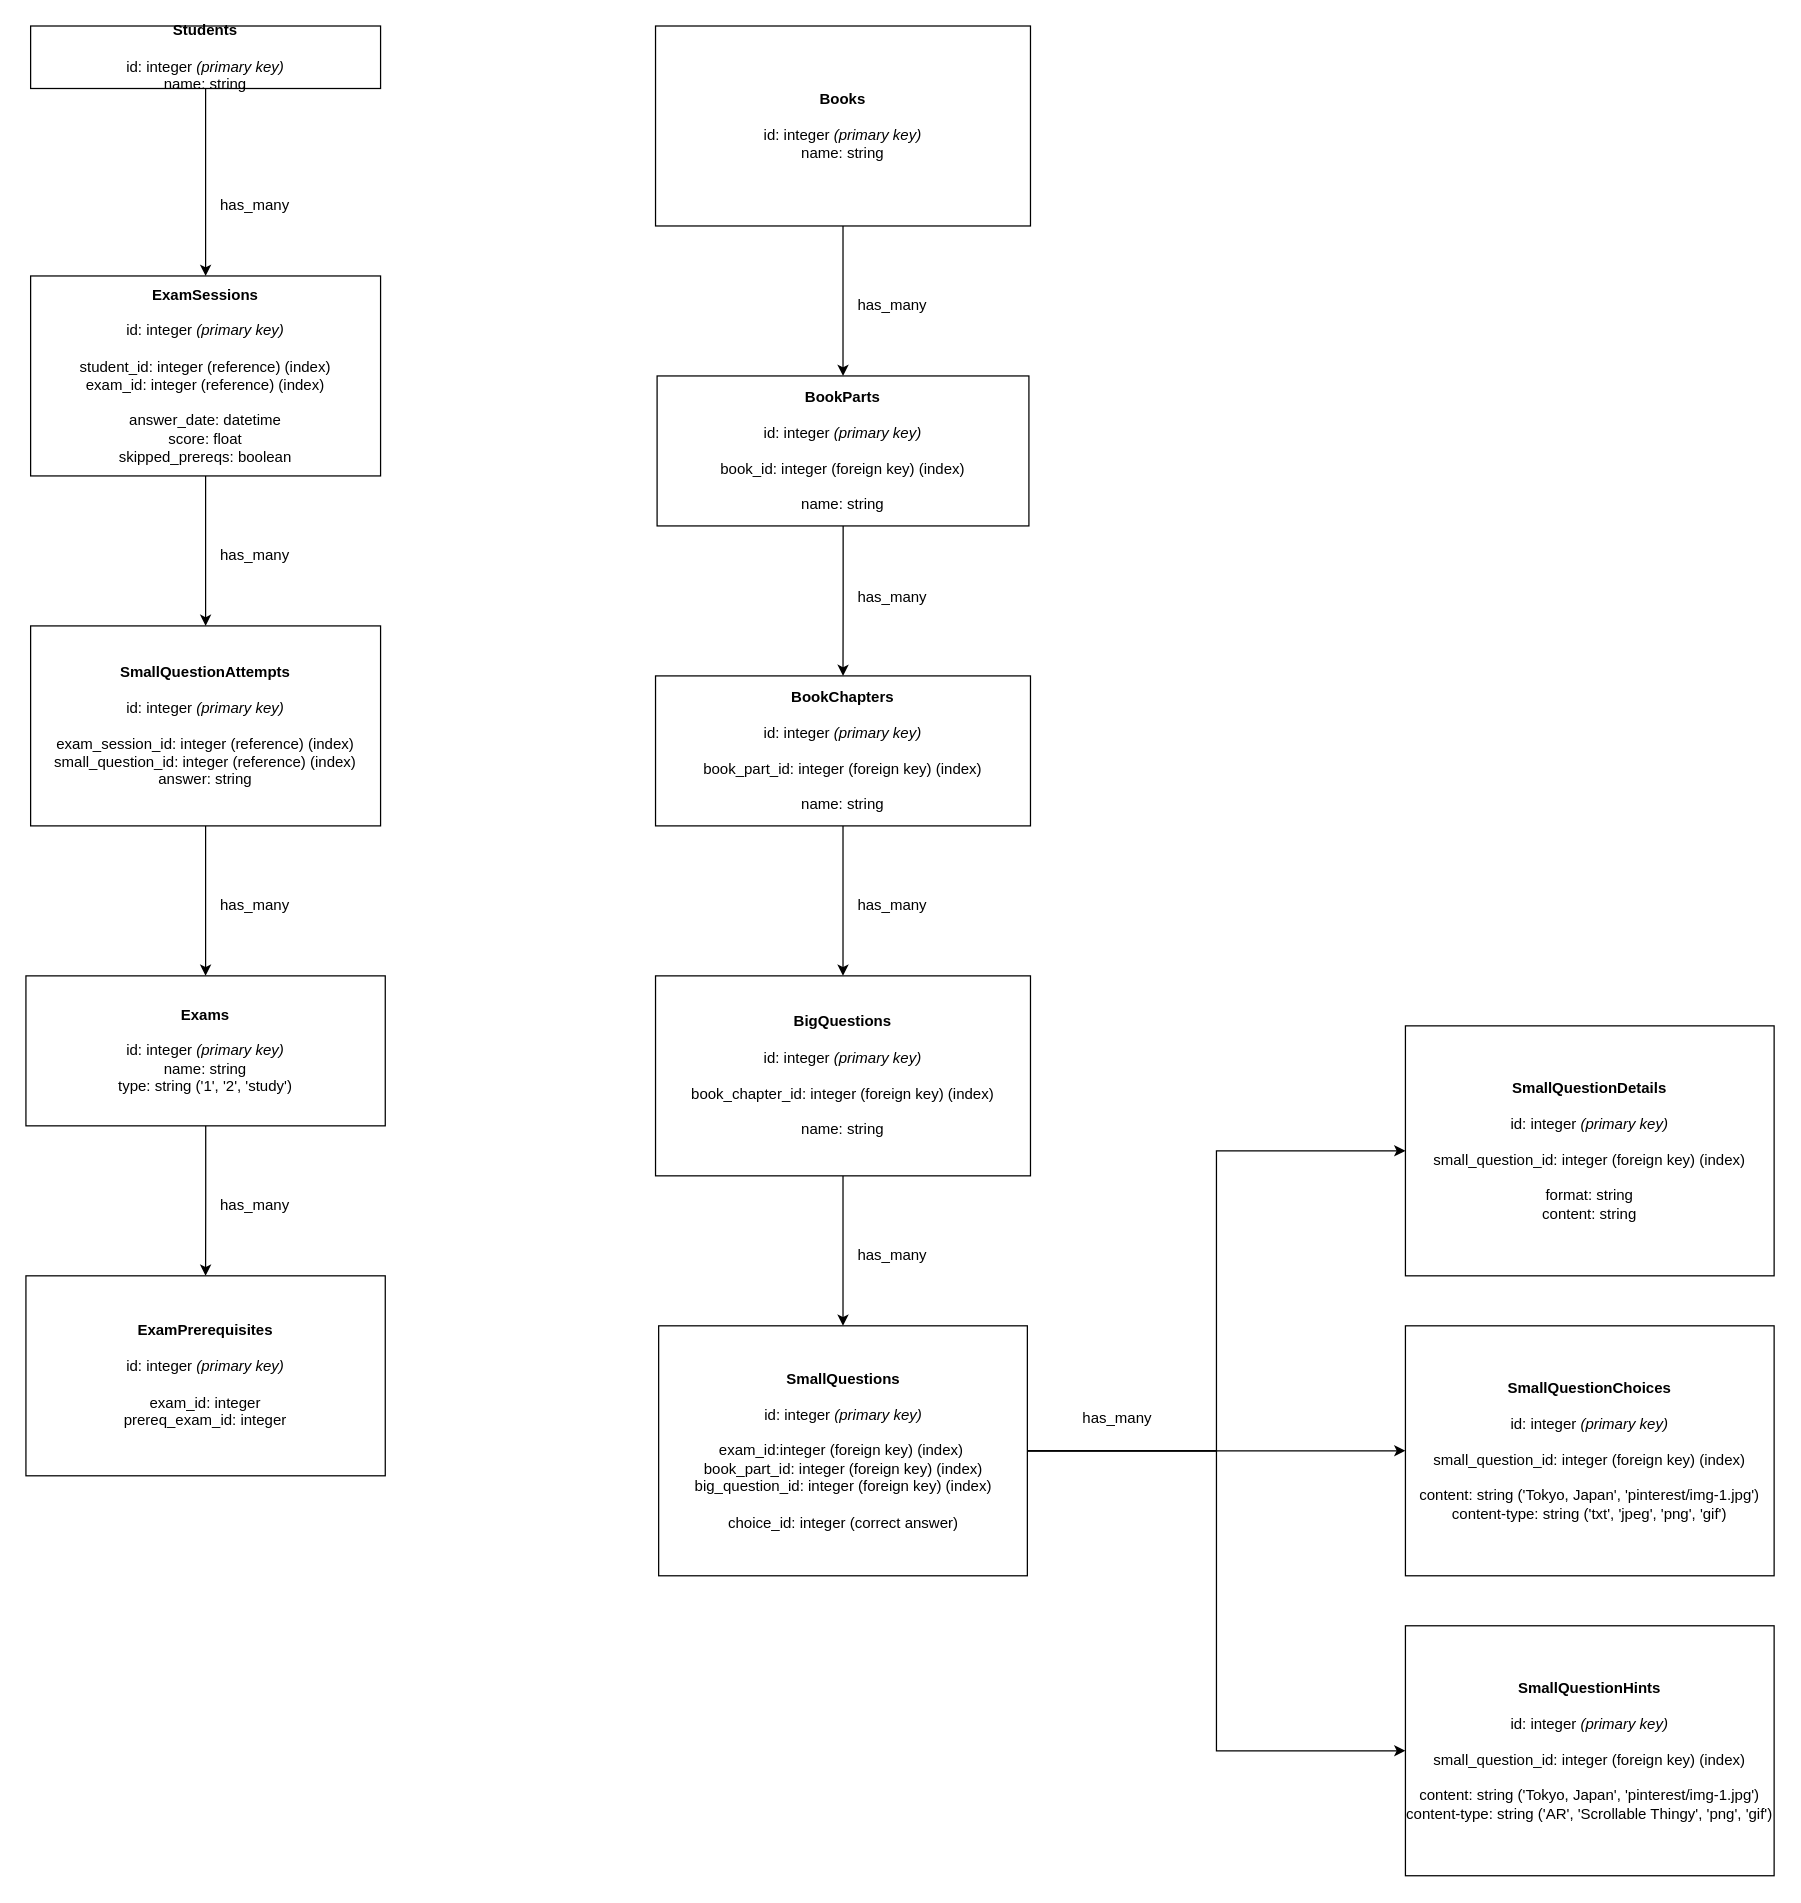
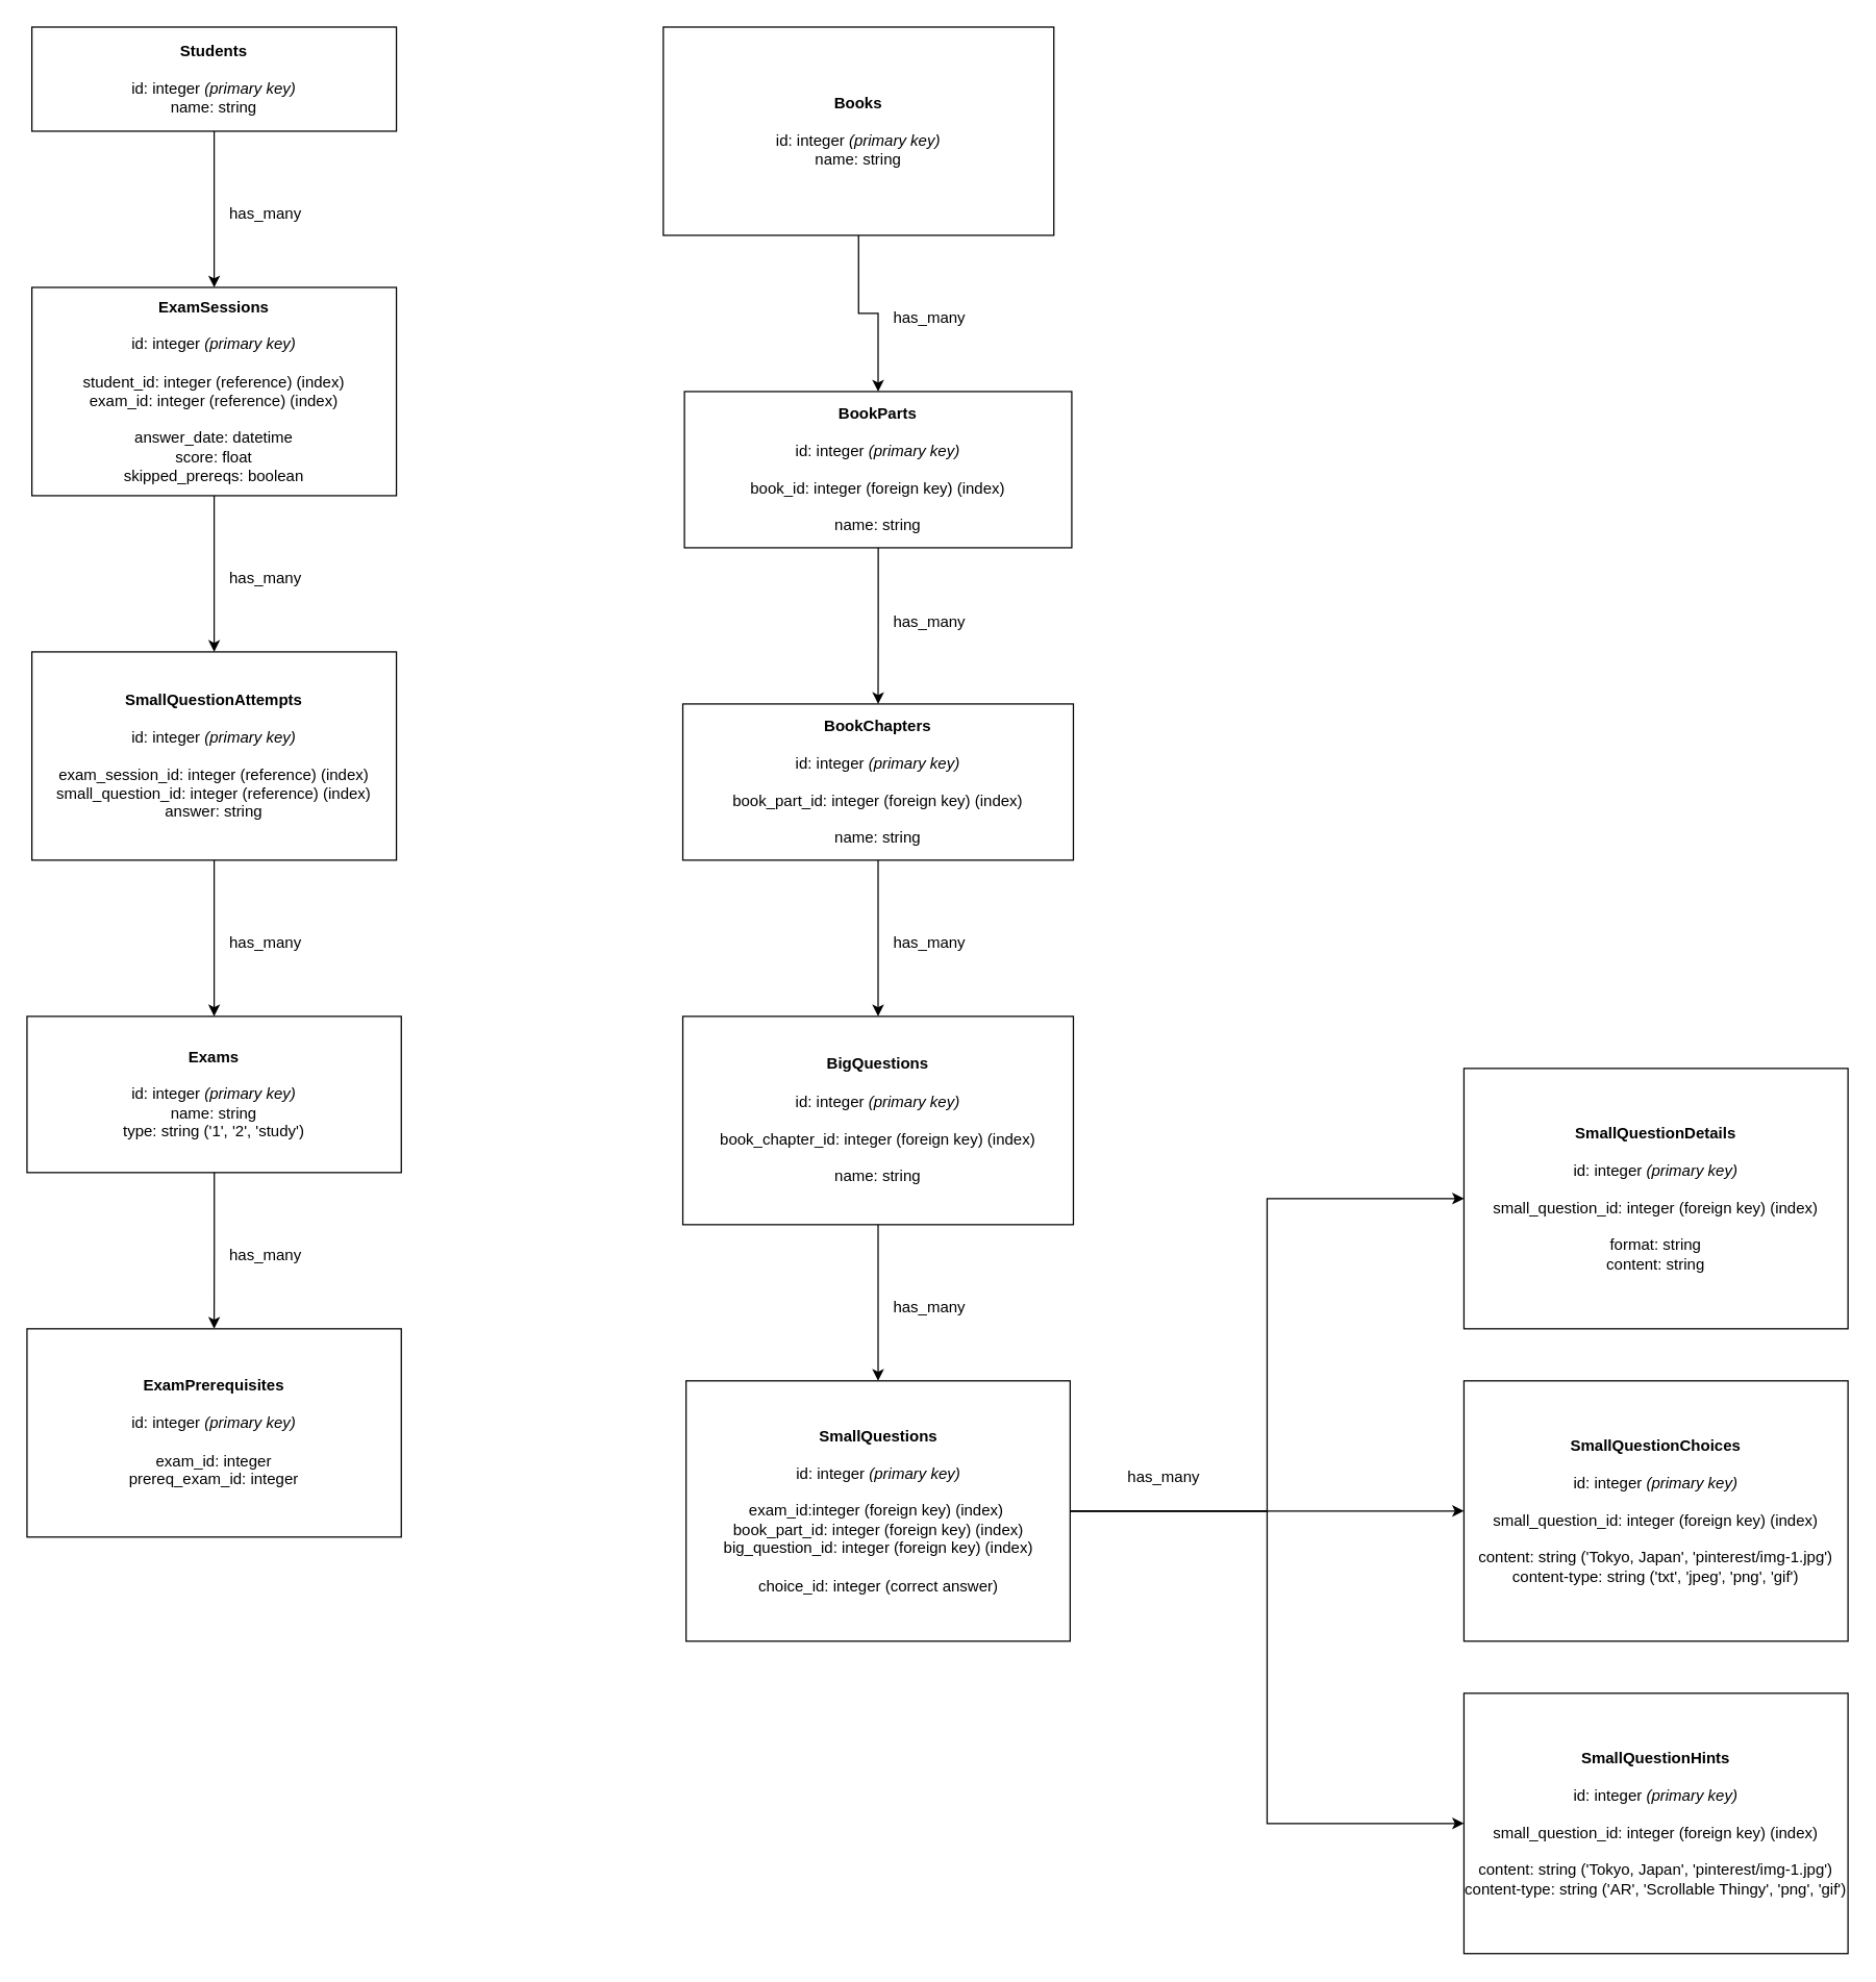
  <mxCell id="0" />
  <mxCell id="1" parent="0" />
  <mxCell id="2" style="edgeStyle=orthogonalEdgeStyle;rounded=0;orthogonalLoop=1;jettySize=auto;html=1;entryX=0.5;entryY=0;entryDx=0;entryDy=0;" edge="1" parent="1" source="3" target="19"><mxGeometry relative="1" as="geometry" /></mxCell>
- <mxCell id="3" value="&lt;b&gt;Students&lt;/b&gt;&lt;br&gt;&lt;br&gt;id: integer&lt;i&gt;&amp;nbsp;(primary key)&lt;/i&gt;&lt;br&gt;name: string" style="rounded=0;whiteSpace=wrap;html=1;" vertex="1" parent="1"><mxGeometry x="24" y="20" width="280" height="50" as="geometry" /></mxCell>
+ <mxCell id="3" value="&lt;b&gt;Students&lt;/b&gt;&lt;br&gt;&lt;br&gt;id: integer&lt;i&gt;&amp;nbsp;(primary key)&lt;/i&gt;&lt;br&gt;name: string" style="rounded=0;whiteSpace=wrap;html=1;" vertex="1" parent="1"><mxGeometry x="24" y="20" width="280" height="80" as="geometry" /></mxCell>
  <mxCell id="4" style="edgeStyle=orthogonalEdgeStyle;rounded=0;orthogonalLoop=1;jettySize=auto;html=1;entryX=0.5;entryY=0;entryDx=0;entryDy=0;" edge="1" parent="1" source="5" target="23"><mxGeometry relative="1" as="geometry" /></mxCell>
  <mxCell id="5" value="&lt;b&gt;Exams&lt;/b&gt;&lt;br&gt;&lt;br&gt;id: integer&lt;i&gt;&amp;nbsp;(primary key)&lt;/i&gt;&lt;br&gt;name: string&lt;br&gt;type: string ('1', '2', 'study')" style="rounded=0;whiteSpace=wrap;html=1;" vertex="1" parent="1"><mxGeometry x="20.25" y="780" width="287.5" height="120" as="geometry" /></mxCell>
  <mxCell id="6" style="edgeStyle=orthogonalEdgeStyle;rounded=0;orthogonalLoop=1;jettySize=auto;html=1;entryX=0.5;entryY=0;entryDx=0;entryDy=0;" edge="1" parent="1" source="7" target="9"><mxGeometry relative="1" as="geometry" /></mxCell>
- <mxCell id="7" value="&lt;b&gt;Books&lt;br&gt;&lt;/b&gt;&lt;br&gt;id: integer&lt;i&gt; (primary key)&lt;/i&gt;&lt;br&gt;name: string" style="rounded=0;whiteSpace=wrap;html=1;" vertex="1" parent="1"><mxGeometry x="524" y="20" width="300" height="160" as="geometry" /></mxCell>
+ <mxCell id="7" value="&lt;b&gt;Books&lt;br&gt;&lt;/b&gt;&lt;br&gt;id: integer&lt;i&gt; (primary key)&lt;/i&gt;&lt;br&gt;name: string" style="rounded=0;whiteSpace=wrap;html=1;" vertex="1" parent="1"><mxGeometry x="509" y="20" width="300" height="160" as="geometry" /></mxCell>
  <mxCell id="8" style="edgeStyle=orthogonalEdgeStyle;rounded=0;orthogonalLoop=1;jettySize=auto;html=1;entryX=0.5;entryY=0;entryDx=0;entryDy=0;" edge="1" parent="1" source="9" target="11"><mxGeometry relative="1" as="geometry" /></mxCell>
  <mxCell id="9" value="&lt;b&gt;BookParts&lt;br&gt;&lt;/b&gt;&lt;br&gt;id: integer&lt;i&gt;&amp;nbsp;(primary key)&lt;/i&gt;&lt;br&gt;&lt;br&gt;book_id: integer (foreign key) (index)&lt;br&gt;&lt;br&gt;name: string" style="rounded=0;whiteSpace=wrap;html=1;" vertex="1" parent="1"><mxGeometry x="525.25" y="300" width="297.5" height="120" as="geometry" /></mxCell>
  <mxCell id="10" style="edgeStyle=orthogonalEdgeStyle;rounded=0;orthogonalLoop=1;jettySize=auto;html=1;entryX=0.5;entryY=0;entryDx=0;entryDy=0;" edge="1" parent="1" source="11" target="13"><mxGeometry relative="1" as="geometry" /></mxCell>
  <mxCell id="11" value="&lt;b&gt;BookChapters&lt;/b&gt;&lt;br&gt;&lt;br&gt;id: integer&lt;i&gt;&amp;nbsp;(primary key)&lt;/i&gt;&lt;br&gt;&lt;br&gt;book_part_id: integer (foreign key) (index)&lt;br&gt;&lt;br&gt;name: string" style="rounded=0;whiteSpace=wrap;html=1;" vertex="1" parent="1"><mxGeometry x="524" y="540" width="300" height="120" as="geometry" /></mxCell>
  <mxCell id="12" style="edgeStyle=orthogonalEdgeStyle;rounded=0;orthogonalLoop=1;jettySize=auto;html=1;entryX=0.5;entryY=0;entryDx=0;entryDy=0;" edge="1" parent="1" source="13" target="17"><mxGeometry relative="1" as="geometry" /></mxCell>
  <mxCell id="13" value="&lt;b&gt;BigQuestions&lt;/b&gt;&lt;br&gt;&lt;br&gt;id: integer&lt;i&gt;&amp;nbsp;(primary key)&lt;/i&gt;&lt;br&gt;&lt;br&gt;book_chapter_id: integer (foreign key) (index)&lt;br&gt;&lt;br&gt;name: string" style="rounded=0;whiteSpace=wrap;html=1;" vertex="1" parent="1"><mxGeometry x="524" y="780" width="300" height="160" as="geometry" /></mxCell>
  <mxCell id="14" style="edgeStyle=orthogonalEdgeStyle;rounded=0;orthogonalLoop=1;jettySize=auto;html=1;entryX=0;entryY=0.5;entryDx=0;entryDy=0;" edge="1" parent="1" source="17" target="22"><mxGeometry relative="1" as="geometry" /></mxCell>
  <mxCell id="15" style="edgeStyle=orthogonalEdgeStyle;rounded=0;orthogonalLoop=1;jettySize=auto;html=1;entryX=0;entryY=0.5;entryDx=0;entryDy=0;" edge="1" parent="1" source="17" target="25"><mxGeometry relative="1" as="geometry" /></mxCell>
  <mxCell id="16" style="edgeStyle=orthogonalEdgeStyle;rounded=0;orthogonalLoop=1;jettySize=auto;html=1;entryX=0;entryY=0.5;entryDx=0;entryDy=0;" edge="1" parent="1" source="17" target="24"><mxGeometry relative="1" as="geometry" /></mxCell>
  <mxCell id="17" value="&lt;b&gt;SmallQuestions&lt;/b&gt;&lt;br&gt;&lt;br&gt;id: integer&lt;i&gt;&amp;nbsp;(primary key)&lt;/i&gt;&lt;br&gt;&lt;br&gt;exam_id:integer (foreign key) (index)&amp;nbsp;&lt;br&gt;book_part_id: integer (foreign key) (index)&lt;br&gt;big_question_id: integer (foreign key) (index)&lt;br&gt;&lt;br&gt;choice_id: integer (correct answer)" style="rounded=0;whiteSpace=wrap;html=1;" vertex="1" parent="1"><mxGeometry x="526.5" y="1060" width="295" height="200" as="geometry" /></mxCell>
  <mxCell id="18" style="edgeStyle=orthogonalEdgeStyle;rounded=0;orthogonalLoop=1;jettySize=auto;html=1;entryX=0.5;entryY=0;entryDx=0;entryDy=0;" edge="1" parent="1" source="19" target="21"><mxGeometry relative="1" as="geometry" /></mxCell>
  <mxCell id="19" value="&lt;b&gt;ExamSessions&lt;/b&gt;&lt;br&gt;&lt;br&gt;id: integer&lt;i&gt;&amp;nbsp;(primary key)&lt;/i&gt;&lt;br&gt;&lt;br&gt;student_id: integer&amp;nbsp;(reference) (index)&lt;br&gt;exam_id: integer&amp;nbsp;(reference) (index)&lt;br&gt;&lt;br&gt;answer_date: datetime&lt;br&gt;score: float&lt;br&gt;skipped_prereqs: boolean" style="rounded=0;whiteSpace=wrap;html=1;" vertex="1" parent="1"><mxGeometry x="24" y="220" width="280" height="160" as="geometry" /></mxCell>
  <mxCell id="20" style="edgeStyle=orthogonalEdgeStyle;rounded=0;orthogonalLoop=1;jettySize=auto;html=1;entryX=0.5;entryY=0;entryDx=0;entryDy=0;" edge="1" parent="1" source="21" target="5"><mxGeometry relative="1" as="geometry" /></mxCell>
  <mxCell id="21" value="&lt;b&gt;SmallQuestionAttempts&lt;/b&gt;&lt;br&gt;&lt;br&gt;id: integer&lt;i&gt;&amp;nbsp;(primary key)&lt;/i&gt;&lt;br&gt;&lt;br&gt;exam_session_id:&amp;nbsp;integer (reference) (index)&lt;br&gt;small_question_id: integer (reference) (index)&lt;br&gt;answer: string" style="rounded=0;whiteSpace=wrap;html=1;" vertex="1" parent="1"><mxGeometry x="24" y="500" width="280" height="160" as="geometry" /></mxCell>
  <mxCell id="22" value="&lt;b&gt;SmallQuestionChoices&lt;/b&gt;&lt;br&gt;&lt;br&gt;id: integer&lt;i&gt;&amp;nbsp;(primary key)&lt;/i&gt;&lt;br&gt;&lt;br&gt;small_question_id: integer (foreign key) (index)&lt;br&gt;&lt;br&gt;content: string ('Tokyo, Japan', 'pinterest/img-1.jpg')&lt;br&gt;content-type: string ('txt', 'jpeg', 'png', 'gif')" style="rounded=0;whiteSpace=wrap;html=1;" vertex="1" parent="1"><mxGeometry x="1124" y="1060" width="295" height="200" as="geometry" /></mxCell>
  <mxCell id="23" value="&lt;b&gt;ExamPrerequisites&lt;/b&gt;&lt;br&gt;&lt;br&gt;id: integer&lt;i&gt;&amp;nbsp;(primary key)&lt;/i&gt;&lt;br&gt;&lt;br&gt;exam_id: integer&lt;br&gt;prereq_exam_id: integer" style="rounded=0;whiteSpace=wrap;html=1;" vertex="1" parent="1"><mxGeometry x="20.25" y="1020" width="287.5" height="160" as="geometry" /></mxCell>
  <mxCell id="24" value="&lt;b&gt;SmallQuestionHints&lt;/b&gt;&lt;br&gt;&lt;br&gt;id: integer&lt;i&gt;&amp;nbsp;(primary key)&lt;/i&gt;&lt;br&gt;&lt;br&gt;small_question_id: integer (foreign key) (index)&lt;br&gt;&lt;br&gt;content: string ('Tokyo, Japan', 'pinterest/img-1.jpg')&lt;br&gt;content-type: string ('AR', 'Scrollable Thingy', 'png', 'gif')" style="rounded=0;whiteSpace=wrap;html=1;" vertex="1" parent="1"><mxGeometry x="1124" y="1300" width="295" height="200" as="geometry" /></mxCell>
  <mxCell id="25" value="&lt;b&gt;SmallQuestionDetails&lt;/b&gt;&lt;br&gt;&lt;br&gt;id: integer&lt;i&gt;&amp;nbsp;(primary key)&lt;/i&gt;&lt;br&gt;&lt;br&gt;small_question_id: integer (foreign key) (index)&lt;br&gt;&lt;br&gt;format: string&lt;br&gt;content: string" style="rounded=0;whiteSpace=wrap;html=1;" vertex="1" parent="1"><mxGeometry x="1124" y="820" width="295" height="200" as="geometry" /></mxCell>
  <mxCell id="26" value="&lt;div style=&quot;text-align: center&quot;&gt;&lt;span&gt;&lt;font face=&quot;helvetica&quot;&gt;has_many&lt;/font&gt;&lt;/span&gt;&lt;/div&gt;" style="text;whiteSpace=wrap;html=1;" vertex="1" parent="1"><mxGeometry x="684" y="230" width="70" height="30" as="geometry" /></mxCell>
  <mxCell id="27" value="&lt;div style=&quot;text-align: center&quot;&gt;&lt;span&gt;&lt;font face=&quot;helvetica&quot;&gt;has_many&lt;/font&gt;&lt;/span&gt;&lt;/div&gt;" style="text;whiteSpace=wrap;html=1;" vertex="1" parent="1"><mxGeometry x="684" y="463" width="70" height="30" as="geometry" /></mxCell>
  <mxCell id="28" value="&lt;div style=&quot;text-align: center&quot;&gt;&lt;span&gt;&lt;font face=&quot;helvetica&quot;&gt;has_many&lt;/font&gt;&lt;/span&gt;&lt;/div&gt;" style="text;whiteSpace=wrap;html=1;" vertex="1" parent="1"><mxGeometry x="684" y="710" width="70" height="30" as="geometry" /></mxCell>
  <mxCell id="29" value="&lt;div style=&quot;text-align: center&quot;&gt;&lt;span&gt;&lt;font face=&quot;helvetica&quot;&gt;has_many&lt;/font&gt;&lt;/span&gt;&lt;/div&gt;" style="text;whiteSpace=wrap;html=1;" vertex="1" parent="1"><mxGeometry x="684" y="990" width="70" height="30" as="geometry" /></mxCell>
  <mxCell id="30" value="&lt;div style=&quot;text-align: center&quot;&gt;&lt;span&gt;&lt;font face=&quot;helvetica&quot;&gt;has_many&lt;/font&gt;&lt;/span&gt;&lt;/div&gt;" style="text;whiteSpace=wrap;html=1;" vertex="1" parent="1"><mxGeometry x="174" y="150" width="70" height="30" as="geometry" /></mxCell>
  <mxCell id="31" value="&lt;div style=&quot;text-align: center&quot;&gt;&lt;span&gt;&lt;font face=&quot;helvetica&quot;&gt;has_many&lt;/font&gt;&lt;/span&gt;&lt;/div&gt;" style="text;whiteSpace=wrap;html=1;" vertex="1" parent="1"><mxGeometry x="174" y="430" width="70" height="30" as="geometry" /></mxCell>
  <mxCell id="32" value="&lt;div style=&quot;text-align: center&quot;&gt;&lt;span&gt;&lt;font face=&quot;helvetica&quot;&gt;has_many&lt;/font&gt;&lt;/span&gt;&lt;/div&gt;" style="text;whiteSpace=wrap;html=1;" vertex="1" parent="1"><mxGeometry x="174" y="710" width="70" height="30" as="geometry" /></mxCell>
  <mxCell id="33" value="&lt;div style=&quot;text-align: center&quot;&gt;&lt;span&gt;&lt;font face=&quot;helvetica&quot;&gt;has_many&lt;/font&gt;&lt;/span&gt;&lt;/div&gt;" style="text;whiteSpace=wrap;html=1;" vertex="1" parent="1"><mxGeometry x="174" y="950" width="70" height="30" as="geometry" /></mxCell>
  <mxCell id="34" value="&lt;div style=&quot;text-align: center&quot;&gt;&lt;span&gt;&lt;font face=&quot;helvetica&quot;&gt;has_many&lt;/font&gt;&lt;/span&gt;&lt;/div&gt;" style="text;whiteSpace=wrap;html=1;" vertex="1" parent="1"><mxGeometry x="864" y="1120" width="70" height="30" as="geometry" /></mxCell>
